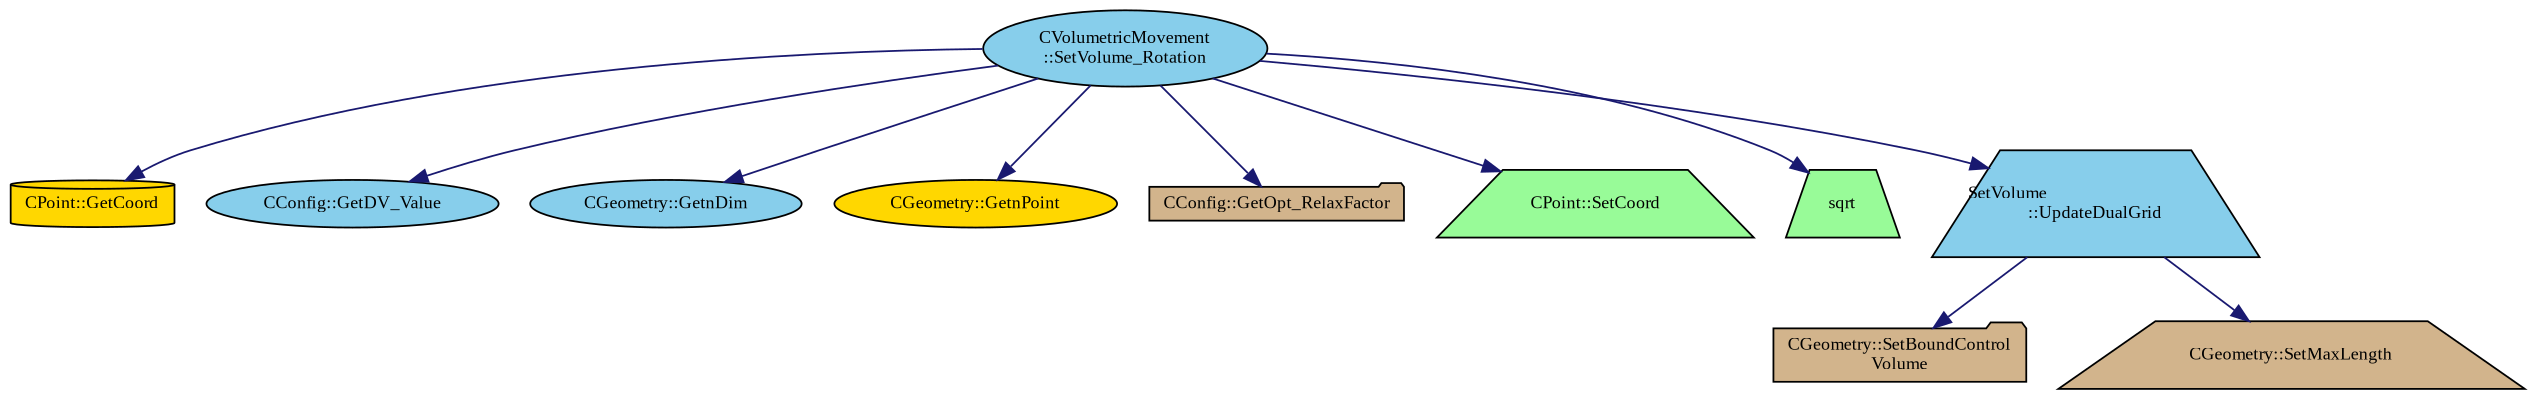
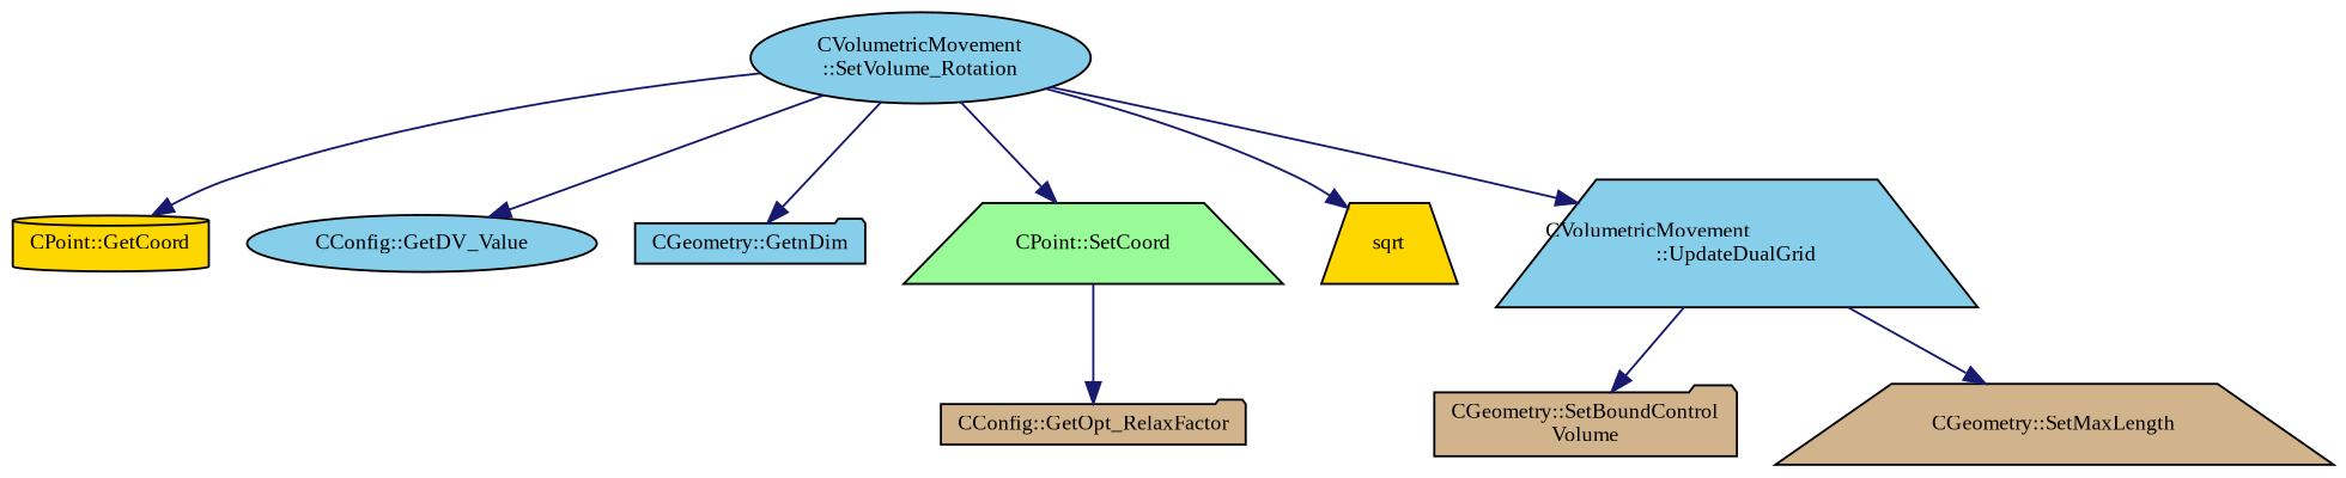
  digraph {
    fontname="Liberation Serif"
    rankdir=TB
    node [color=black fillcolor=skyblue fontname="Liberation Serif" fontsize=10 shape=trapezium style=filled]
    edge [color=midnightblue fontname="Liberation Serif" fontsize=10 labelfontname=Helvetica labelfontsize=10 style=solid]
    n1 [fontcolor=black height=0.2 label="CVolumetricMovement\l::SetVolume_Rotation" shape=ellipse width=0.4]
    n2 [fillcolor=gold height=0.2 label="CPoint::GetCoord" shape=cylinder width=0.4]
    n3 [height=0.2 label="CConfig::GetDV_Value" shape=ellipse width=0.4]
-   n4 [height=0.2 label="CGeometry::GetnDim" shape=ellipse width=0.4]
-   n5 [fillcolor=gold height=0.2 label="CGeometry::GetnPoint" shape=ellipse width=0.4]
+   n4 [height=0.2 label="CGeometry::GetnDim" shape=folder width=0.4]
    n6 [fillcolor=tan height=0.2 label="CConfig::GetOpt_RelaxFactor" shape=folder width=0.4]
    n7 [fillcolor=palegreen height=0.2 label="CPoint::SetCoord" width=0.4]
-   n8 [fillcolor=palegreen height=0.2 label=sqrt width=0.4]
-   n9 [height=0.2 label="SetVolume\l::UpdateDualGrid" width=0.4]
+   n8 [fillcolor=gold height=0.2 label=sqrt width=0.4]
+   n9 [height=0.2 label="CVolumetricMovement\l::UpdateDualGrid" width=0.4]
    n10 [fillcolor=tan height=0.2 label="CGeometry::SetBoundControl\lVolume" shape=folder width=0.4]
    n11 [fillcolor=tan height=0.2 label="CGeometry::SetMaxLength" width=0.4]
    n1 -> n2
    n1 -> n3
    n1 -> n4
-   n1 -> n5
-   n1 -> n6
+   n7 -> n6
    n1 -> n7
    n1 -> n8
    n1 -> n9
    n9 -> n10
    n9 -> n11
  }
